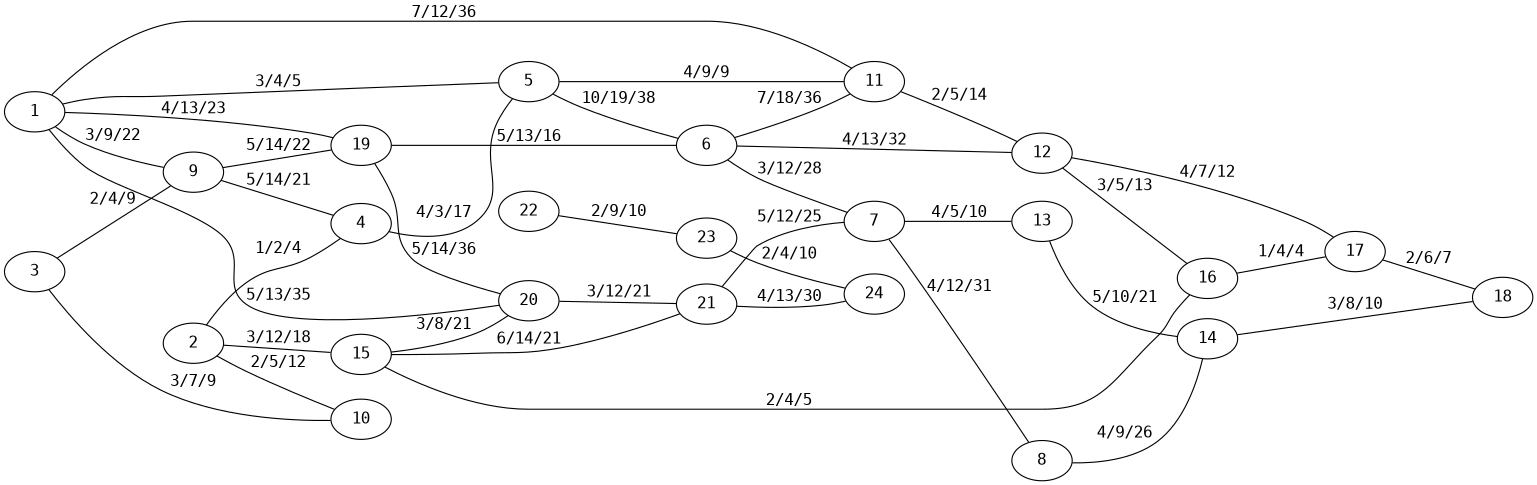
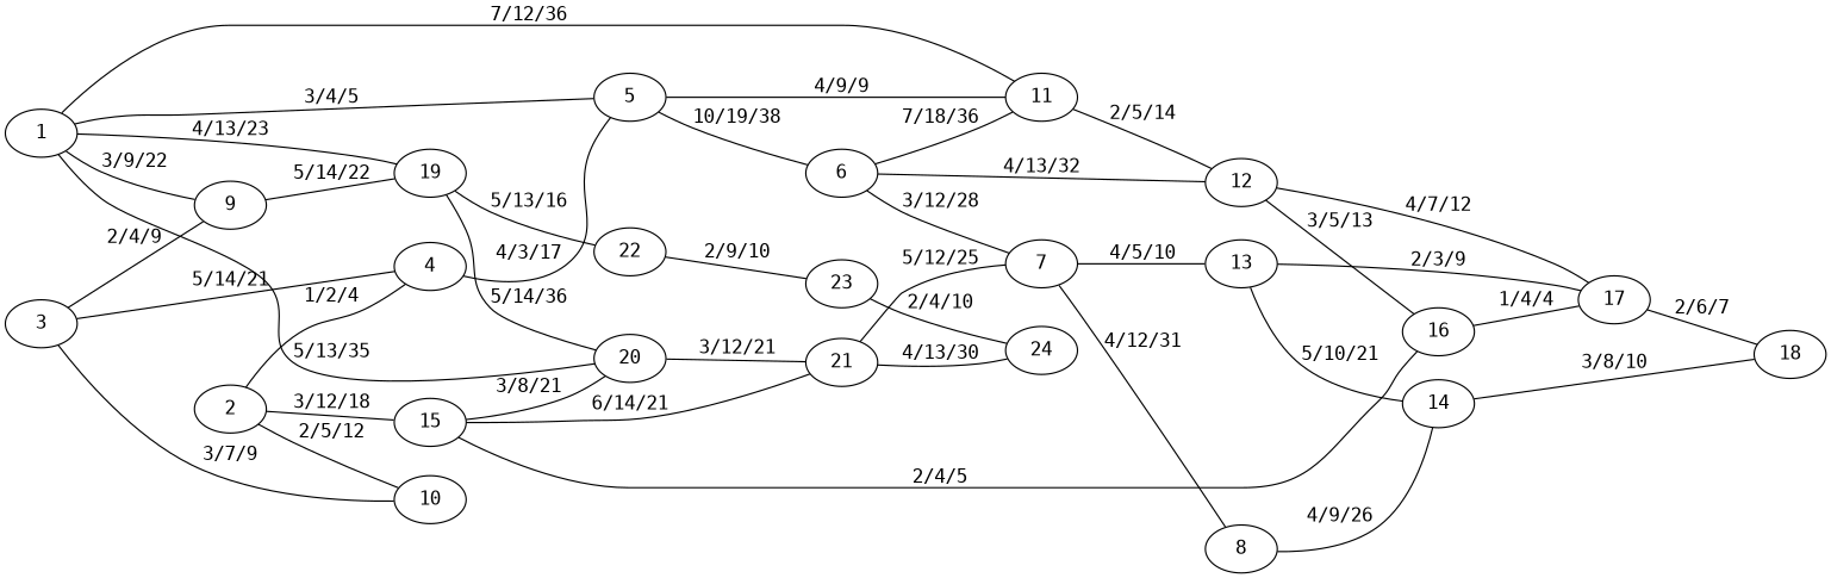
  graph {
    fontname="DejaVu Sans Mono"
    rankdir=LR
    node [fontname="DejaVu Sans Mono"]
    edge [fontname="DejaVu Sans Mono"]
    1
    5
    9
    11
    19
    20
    6
    12
    22
    21
    7
    16
    17
    23
    24
    2
    4
    10
    15
    3
    8
    13
    14
    18
    1 -- 5 [label="3/4/5"]
    1 -- 9 [label="3/9/22"]
    1 -- 11 [label="7/12/36"]
    1 -- 19 [label="4/13/23"]
    1 -- 20 [label="5/13/35"]
    5 -- 11 [label="4/9/9"]
    5 -- 6 [label="10/19/38"]
    9 -- 19 [label="5/14/22"]
    11 -- 12 [label="2/5/14"]
    19 -- 20 [label="5/14/36"]
-   19 -- 6 [label="5/13/16"]
+   19 -- 22 [label="5/13/16"]
    20 -- 21 [label="3/12/21"]
    6 -- 11 [label="7/18/36"]
    6 -- 12 [label="4/13/32"]
    6 -- 7 [label="3/12/28"]
    12 -- 16 [label="3/5/13"]
    12 -- 17 [label="4/7/12"]
    22 -- 23 [label="2/9/10"]
    21 -- 7 [label="5/12/25"]
    21 -- 24 [label="4/13/30"]
    7 -- 8 [label="4/12/31"]
    7 -- 13 [label="4/5/10"]
    16 -- 17 [label="1/4/4"]
    17 -- 18 [label="2/6/7"]
    23 -- 24 [label="2/4/10"]
    2 -- 4 [label="1/2/4"]
    2 -- 10 [label="2/5/12"]
    2 -- 15 [label="3/12/18"]
    4 -- 5 [label="4/3/17"]
    15 -- 20 [label="3/8/21"]
    15 -- 21 [label="6/14/21"]
    15 -- 16 [label="2/4/5"]
    3 -- 9 [label="2/4/9"]
-   9 -- 4 [label="5/14/21"]
+   3 -- 4 [label="5/14/21"]
    3 -- 10 [label="3/7/9"]
    8 -- 14 [label="4/9/26"]
+   13 -- 17 [label="2/3/9"]
    13 -- 14 [label="5/10/21"]
    14 -- 18 [label="3/8/10"]
  }
